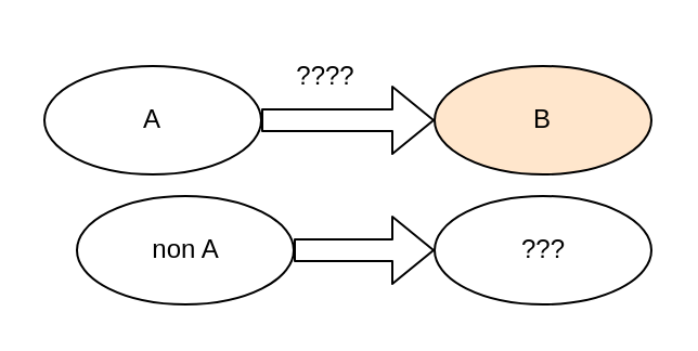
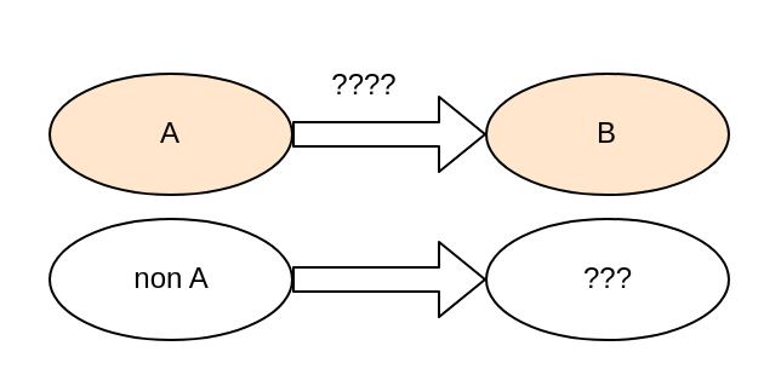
  <mxCell id="0" />
  <mxCell id="1" parent="0" />
  <mxCell id="2" style="edgeStyle=none;html=1;exitX=1;exitY=0.5;exitDx=0;exitDy=0;entryX=0;entryY=0.5;entryDx=0;entryDy=0;shape=flexArrow;" edge="1" parent="1" source="3" target="4"><mxGeometry relative="1" as="geometry" /></mxCell>
- <mxCell id="3" value="A" style="ellipse;whiteSpace=wrap;html=1;" vertex="1" parent="1"><mxGeometry x="20" y="30" width="100" height="50" as="geometry" /></mxCell>
+ <mxCell id="3" value="A" style="ellipse;whiteSpace=wrap;html=1;fillColor=#ffe6cc;" vertex="1" parent="1"><mxGeometry x="20" y="30" width="100" height="50" as="geometry" /></mxCell>
  <mxCell id="4" value="B" style="ellipse;whiteSpace=wrap;html=1;fillColor=#ffe6cc;" vertex="1" parent="1"><mxGeometry x="200" y="30" width="100" height="50" as="geometry" /></mxCell>
  <mxCell id="5" style="edgeStyle=none;html=1;exitX=1;exitY=0.5;exitDx=0;exitDy=0;entryX=0;entryY=0.5;entryDx=0;entryDy=0;shape=flexArrow;" edge="1" parent="1" source="6" target="7"><mxGeometry relative="1" as="geometry" /></mxCell>
- <mxCell id="6" value="non A" style="ellipse;html=1;" vertex="1" parent="1"><mxGeometry x="35" y="90" width="100" height="50" as="geometry" /></mxCell>
+ <mxCell id="6" value="non A" style="ellipse;html=1;" vertex="1" parent="1"><mxGeometry x="20" y="90" width="100" height="50" as="geometry" /></mxCell>
  <mxCell id="7" value="???" style="ellipse;html=1;" vertex="1" parent="1"><mxGeometry x="200" y="90" width="100" height="50" as="geometry" /></mxCell>
  <mxCell id="8" value="????" style="text;strokeColor=none;align=center;fillColor=none;html=1;verticalAlign=middle;whiteSpace=wrap;rounded=0;" vertex="1" parent="1"><mxGeometry x="120" y="20" width="60" height="30" as="geometry" /></mxCell>
